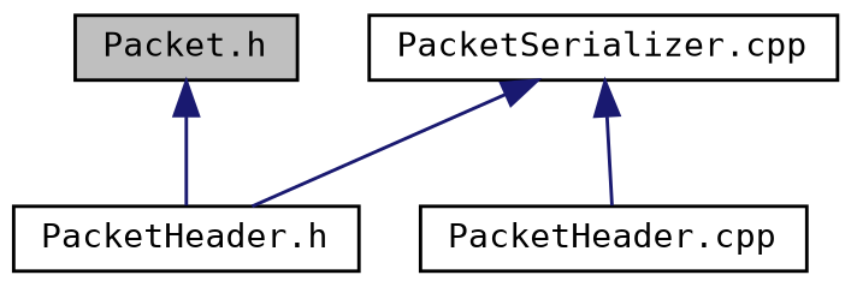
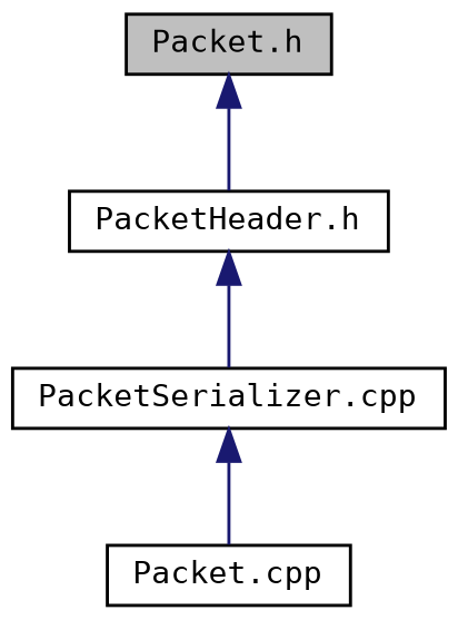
  digraph {
    fontname="DejaVu Sans Mono"
    node [color=black fillcolor=white fontname="DejaVu Sans Mono" fontsize=10 shape=record style=filled]
    edge [color=midnightblue dir=back fontname="DejaVu Sans Mono" fontsize=10 labelfontname=Helvetica labelfontsize=10 style=solid]
    n1 [fillcolor=grey75 fontcolor=black height=0.2 label="Packet.h" width=0.4]
    n2 [height=0.2 label="PacketHeader.h" width=0.4]
    n3 [height=0.2 label="PacketSerializer.cpp" width=0.4]
-   n4 [height=0.2 label="PacketHeader.cpp" width=0.4]
+   n4 [height=0.2 label="Packet.cpp" width=0.4]
    n1 -> n2
-   n3 -> n2
+   n2 -> n3
    n3 -> n4
  }
